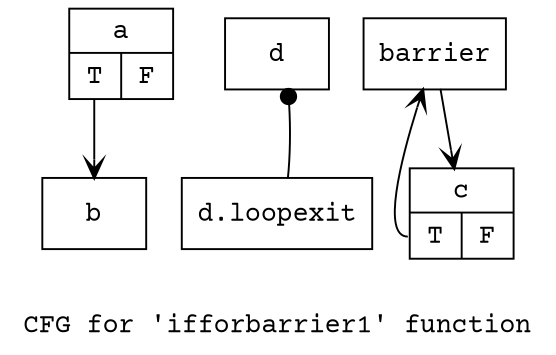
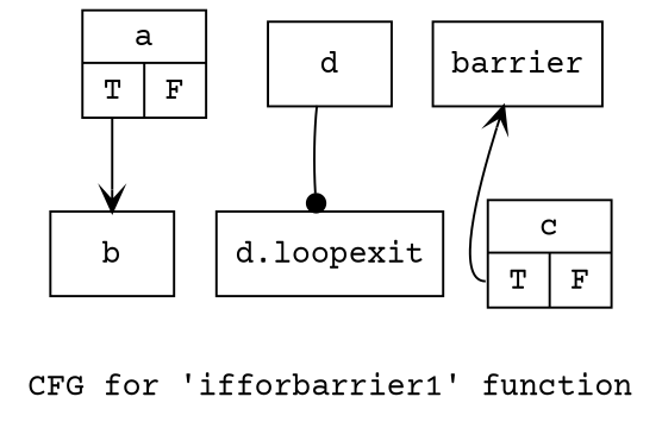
  digraph {
    fontname="Courier Prime"
    label="CFG for 'ifforbarrier1' function"
    node [fontname="Courier Prime" shape=record]
    edge [arrowhead=vee fontname="Courier Prime"]
    n1 [label="{a|{<s0>T|<s1>F}}"]
    n2 [label="{b}"]
    n3 [label="{d}"]
    n4 [label="{barrier}"]
    n5 [label="{c|{<s0>T|<s1>F}}"]
    n6 [label="{d.loopexit}"]
    n1 -> n2 [tailport=s0]
-   n4 -> n5
    n5 -> n4 [tailport=s0]
-   n6 -> n3 [arrowhead=dot]
+   n3 -> n6 [arrowhead=dot]
  }
